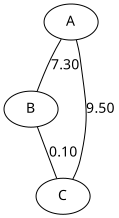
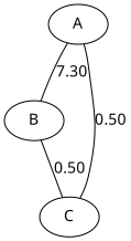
  graph {
    fontname="Noto Sans"
    node [fontname="Noto Sans"]
    edge [fontname="Noto Sans"]
    A
    B
    C
    A -- B [label=7.30]
-   A -- C [label=9.50]
-   B -- C [label=0.10]
+   A -- C [label=0.50]
+   B -- C [label=0.50]
  }
